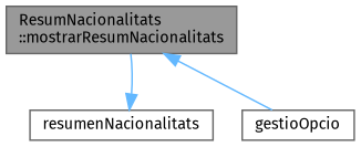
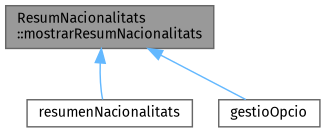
  digraph {
    fontname="Fira Sans"
    rankdir=TB
    node [color=grey40 fillcolor=white fontname="Fira Sans" fontsize=10 shape=box style=filled]
    edge [color=steelblue1 dir=back fontname="Fira Sans" fontsize=10 labelfontname=Helvetica labelfontsize=10 style=solid]
    n1 [color=gray40 fillcolor=grey60 fontcolor=black height=0.2 label="ResumNacionalitats\l::mostrarResumNacionalitats" width=0.4]
    n2 [height=0.2 label=resumenNacionalitats width=0.4]
    n3 [height=0.2 label=gestioOpcio width=0.4]
-   n2 -> n1
+   n1 -> n2
    n1 -> n3
  }
